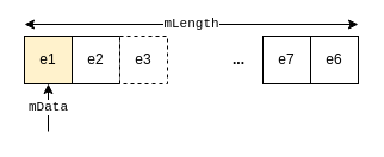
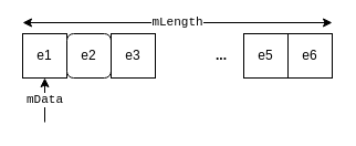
  <mxCell id="0" />
  <mxCell id="1" parent="0" />
- <mxCell id="2" value="e1" style="whiteSpace=wrap;html=1;aspect=fixed;fillColor=#fff2cc;" parent="1" vertex="1"><mxGeometry x="20" y="30" width="40" height="40" as="geometry" /></mxCell>
- <mxCell id="3" value="e2" style="whiteSpace=wrap;html=1;aspect=fixed;" parent="1" vertex="1"><mxGeometry x="60" y="30" width="40" height="40" as="geometry" /></mxCell>
- <mxCell id="4" value="e3" style="whiteSpace=wrap;html=1;aspect=fixed;dashed=1;" parent="1" vertex="1"><mxGeometry x="100" y="30" width="40" height="40" as="geometry" /></mxCell>
- <mxCell id="5" value="e7" style="whiteSpace=wrap;html=1;aspect=fixed;" parent="1" vertex="1"><mxGeometry x="220" y="30" width="40" height="40" as="geometry" /></mxCell>
+ <mxCell id="2" value="e1" style="whiteSpace=wrap;html=1;aspect=fixed;" parent="1" vertex="1"><mxGeometry x="20" y="30" width="40" height="40" as="geometry" /></mxCell>
+ <mxCell id="3" value="e2" style="whiteSpace=wrap;html=1;aspect=fixed;rounded=1;" parent="1" vertex="1"><mxGeometry x="60" y="30" width="40" height="40" as="geometry" /></mxCell>
+ <mxCell id="4" value="e3" style="whiteSpace=wrap;html=1;aspect=fixed;" parent="1" vertex="1"><mxGeometry x="100" y="30" width="40" height="40" as="geometry" /></mxCell>
+ <mxCell id="5" value="e5" style="whiteSpace=wrap;html=1;aspect=fixed;" parent="1" vertex="1"><mxGeometry x="220" y="30" width="40" height="40" as="geometry" /></mxCell>
  <mxCell id="6" value="e6" style="whiteSpace=wrap;html=1;aspect=fixed;" parent="1" vertex="1"><mxGeometry x="260" y="30" width="40" height="40" as="geometry" /></mxCell>
  <mxCell id="7" value="..." style="text;html=1;align=center;verticalAlign=middle;whiteSpace=wrap;rounded=0;fontStyle=1" parent="1" vertex="1"><mxGeometry x="180" y="30" width="40" height="40" as="geometry" /></mxCell>
  <mxCell id="8" value="mLength" style="endArrow=classic;startArrow=classic;html=1;fontFamily=Courier New;" parent="1" edge="1"><mxGeometry width="50" height="50" relative="1" as="geometry"><mxPoint x="20" y="20" as="sourcePoint" /><mxPoint x="300" y="20" as="targetPoint" /></mxGeometry></mxCell>
  <mxCell id="9" value="mData" style="endArrow=classic;html=1;entryX=0.5;entryY=1;entryDx=0;entryDy=0;fontFamily=Courier New;" parent="1" target="2" edge="1"><mxGeometry width="50" height="50" relative="1" as="geometry"><mxPoint x="40" y="110" as="sourcePoint" /><mxPoint x="20" y="80" as="targetPoint" /><mxPoint as="offset" /></mxGeometry></mxCell>
